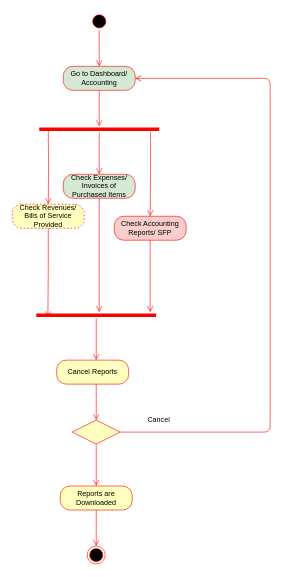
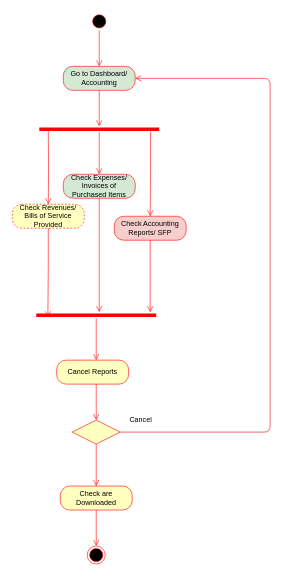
  <mxCell id="0" />
  <mxCell id="1" parent="0" />
  <mxCell id="2" value="" style="ellipse;html=1;shape=startState;fillColor=#000000;strokeColor=#ff0000;" vertex="1" parent="1"><mxGeometry x="150" y="20" width="30" height="30" as="geometry" /></mxCell>
  <mxCell id="3" value="" style="edgeStyle=orthogonalEdgeStyle;html=1;verticalAlign=bottom;endArrow=open;endSize=8;strokeColor=#ff0000;" edge="1" source="2" parent="1"><mxGeometry relative="1" as="geometry"><mxPoint x="165" y="110" as="targetPoint" /></mxGeometry></mxCell>
  <mxCell id="4" value="Go to Dashboard/ Accounting" style="rounded=1;whiteSpace=wrap;html=1;arcSize=40;fontColor=#000000;fillColor=#d5e8d4;strokeColor=#ff0000;" vertex="1" parent="1"><mxGeometry x="105" y="110" width="120" height="40" as="geometry" /></mxCell>
  <mxCell id="5" value="" style="edgeStyle=orthogonalEdgeStyle;html=1;verticalAlign=bottom;endArrow=open;endSize=8;strokeColor=#ff0000;" edge="1" source="4" parent="1"><mxGeometry relative="1" as="geometry"><mxPoint x="165" y="210" as="targetPoint" /></mxGeometry></mxCell>
  <mxCell id="6" value="Check Revenues/ Bills of Service Provided" style="rounded=1;whiteSpace=wrap;html=1;arcSize=40;fontColor=#000000;fillColor=#ffffc0;strokeColor=#ff0000;dashed=1;" vertex="1" parent="1"><mxGeometry x="20" y="340" width="120" height="40" as="geometry" /></mxCell>
  <mxCell id="7" value="" style="edgeStyle=orthogonalEdgeStyle;html=1;verticalAlign=bottom;endArrow=open;endSize=8;strokeColor=#ff0000;entryX=0.097;entryY=0.867;entryDx=0;entryDy=0;entryPerimeter=0;" edge="1" source="6" parent="1" target="16"><mxGeometry relative="1" as="geometry"><mxPoint x="70" y="510" as="targetPoint" /><Array as="points" /></mxGeometry></mxCell>
  <mxCell id="8" value="Check Accounting Reports/ SFP" style="rounded=1;whiteSpace=wrap;html=1;arcSize=40;fontColor=#000000;fillColor=#f8cecc;strokeColor=#ff0000;" vertex="1" parent="1"><mxGeometry x="190" y="360" width="120" height="40" as="geometry" /></mxCell>
  <mxCell id="9" value="" style="edgeStyle=orthogonalEdgeStyle;html=1;verticalAlign=bottom;endArrow=open;endSize=8;strokeColor=#ff0000;" edge="1" source="8" parent="1"><mxGeometry relative="1" as="geometry"><mxPoint x="250" y="520" as="targetPoint" /></mxGeometry></mxCell>
  <mxCell id="10" value="" style="shape=line;html=1;strokeWidth=6;strokeColor=#ff0000;" vertex="1" parent="1"><mxGeometry x="65" y="210" width="200" height="10" as="geometry" /></mxCell>
  <mxCell id="11" value="" style="edgeStyle=orthogonalEdgeStyle;html=1;verticalAlign=bottom;endArrow=open;endSize=8;strokeColor=#ff0000;entryX=0.5;entryY=0;entryDx=0;entryDy=0;" edge="1" parent="1" target="6"><mxGeometry relative="1" as="geometry"><mxPoint x="79.5" y="310" as="targetPoint" /><mxPoint x="80" y="215" as="sourcePoint" /><Array as="points" /></mxGeometry></mxCell>
  <mxCell id="12" value="" style="edgeStyle=orthogonalEdgeStyle;html=1;verticalAlign=bottom;endArrow=open;endSize=8;strokeColor=#ff0000;" edge="1" parent="1" source="10"><mxGeometry relative="1" as="geometry"><mxPoint x="165" y="290" as="targetPoint" /><mxPoint x="175" y="230" as="sourcePoint" /><Array as="points"><mxPoint x="165" y="250" /><mxPoint x="165" y="250" /></Array></mxGeometry></mxCell>
  <mxCell id="13" value="Check Expenses/ Invoices of Purchased Items" style="rounded=1;whiteSpace=wrap;html=1;arcSize=40;fontColor=#000000;fillColor=#d5e8d4;strokeColor=#ff0000;" vertex="1" parent="1"><mxGeometry x="105" y="290" width="120" height="40" as="geometry" /></mxCell>
  <mxCell id="14" value="" style="edgeStyle=orthogonalEdgeStyle;html=1;verticalAlign=bottom;endArrow=open;endSize=8;strokeColor=#ff0000;" edge="1" source="13" parent="1" target="16"><mxGeometry relative="1" as="geometry"><mxPoint x="165" y="390" as="targetPoint" /><Array as="points"><mxPoint x="165" y="470" /><mxPoint x="165" y="470" /></Array></mxGeometry></mxCell>
  <mxCell id="15" value="" style="edgeStyle=orthogonalEdgeStyle;html=1;verticalAlign=bottom;endArrow=open;endSize=8;strokeColor=#ff0000;exitX=0.928;exitY=0.867;exitDx=0;exitDy=0;exitPerimeter=0;" edge="1" parent="1" source="10"><mxGeometry relative="1" as="geometry"><mxPoint x="250" y="360" as="targetPoint" /><mxPoint x="250" y="230" as="sourcePoint" /></mxGeometry></mxCell>
  <mxCell id="16" value="" style="shape=line;html=1;strokeWidth=6;strokeColor=#ff0000;" vertex="1" parent="1"><mxGeometry x="60" y="520" width="200" height="10" as="geometry" /></mxCell>
  <mxCell id="17" value="" style="edgeStyle=orthogonalEdgeStyle;html=1;verticalAlign=bottom;endArrow=open;endSize=8;strokeColor=#ff0000;" edge="1" source="16" parent="1"><mxGeometry relative="1" as="geometry"><mxPoint x="160" y="600" as="targetPoint" /></mxGeometry></mxCell>
  <mxCell id="18" value="Cancel Reports" style="rounded=1;whiteSpace=wrap;html=1;arcSize=40;fontColor=#000000;fillColor=#ffffc0;strokeColor=#ff0000;" vertex="1" parent="1"><mxGeometry x="94" y="600" width="120" height="40" as="geometry" /></mxCell>
  <mxCell id="19" value="" style="edgeStyle=orthogonalEdgeStyle;html=1;verticalAlign=bottom;endArrow=open;endSize=8;strokeColor=#ff0000;" edge="1" source="18" parent="1"><mxGeometry relative="1" as="geometry"><mxPoint x="160" y="700" as="targetPoint" /><Array as="points"><mxPoint x="160" y="700" /></Array></mxGeometry></mxCell>
  <mxCell id="20" value="" style="rhombus;whiteSpace=wrap;html=1;fillColor=#ffffc0;strokeColor=#ff0000;" vertex="1" parent="1"><mxGeometry x="120" y="700" width="80" height="40" as="geometry" /></mxCell>
  <mxCell id="21" value="" style="edgeStyle=orthogonalEdgeStyle;html=1;align=left;verticalAlign=bottom;endArrow=open;endSize=8;strokeColor=#ff0000;entryX=1;entryY=0.5;entryDx=0;entryDy=0;" edge="1" source="20" parent="1" target="4"><mxGeometry x="-1" relative="1" as="geometry"><mxPoint x="230" y="130" as="targetPoint" /><Array as="points"><mxPoint x="450" y="720" /><mxPoint x="450" y="130" /></Array></mxGeometry></mxCell>
  <mxCell id="22" value="" style="edgeStyle=orthogonalEdgeStyle;html=1;align=left;verticalAlign=top;endArrow=open;endSize=8;strokeColor=#ff0000;" edge="1" source="20" parent="1"><mxGeometry x="-1" relative="1" as="geometry"><mxPoint x="160" y="810" as="targetPoint" /></mxGeometry></mxCell>
- <mxCell id="23" value="Cancel" style="text;html=1;align=center;verticalAlign=middle;resizable=0;points=[];autosize=1;" vertex="1" parent="1"><mxGeometry x="239" y="690" width="50" height="20" as="geometry" /></mxCell>
- <mxCell id="24" value="Reports are Downloaded" style="rounded=1;whiteSpace=wrap;html=1;arcSize=40;fontColor=#000000;fillColor=#ffffc0;strokeColor=#ff0000;" vertex="1" parent="1"><mxGeometry x="100" y="810" width="120" height="40" as="geometry" /></mxCell>
+ <mxCell id="23" value="Cancel" style="text;html=1;align=center;verticalAlign=middle;resizable=0;points=[];autosize=1;" vertex="1" parent="1"><mxGeometry x="209" y="690" width="50" height="20" as="geometry" /></mxCell>
+ <mxCell id="24" value="Check are Downloaded" style="rounded=1;whiteSpace=wrap;html=1;arcSize=40;fontColor=#000000;fillColor=#ffffc0;strokeColor=#ff0000;" vertex="1" parent="1"><mxGeometry x="100" y="810" width="120" height="40" as="geometry" /></mxCell>
  <mxCell id="25" value="" style="edgeStyle=orthogonalEdgeStyle;html=1;verticalAlign=bottom;endArrow=open;endSize=8;strokeColor=#ff0000;" edge="1" source="24" parent="1"><mxGeometry relative="1" as="geometry"><mxPoint x="160" y="910" as="targetPoint" /></mxGeometry></mxCell>
  <mxCell id="26" value="" style="ellipse;html=1;shape=endState;fillColor=#000000;strokeColor=#ff0000;" vertex="1" parent="1"><mxGeometry x="145" y="910" width="30" height="30" as="geometry" /></mxCell>
